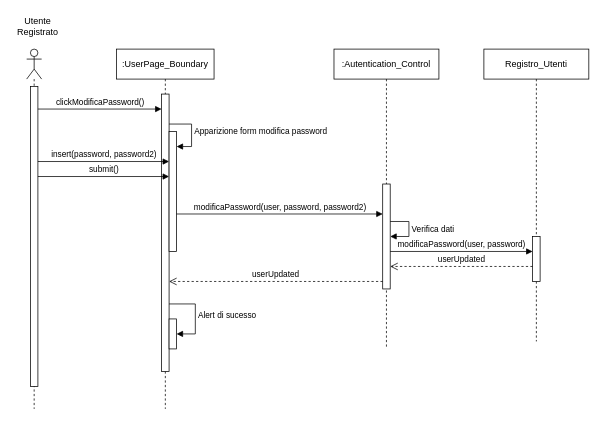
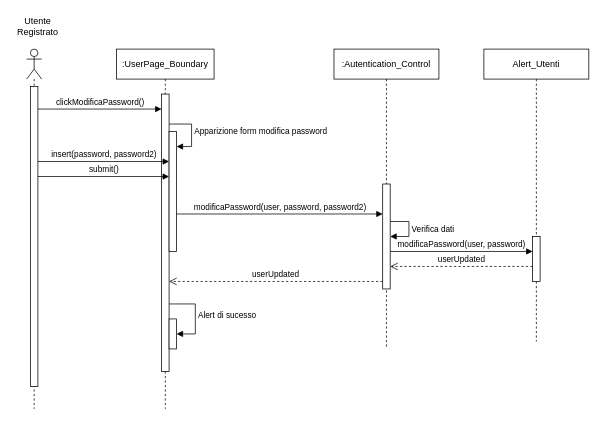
  <mxCell id="0" />
  <mxCell id="1" parent="0" />
  <mxCell id="2" value="" style="shape=umlLifeline;perimeter=lifelinePerimeter;whiteSpace=wrap;html=1;container=1;dropTarget=0;collapsible=0;recursiveResize=0;outlineConnect=0;portConstraint=eastwest;newEdgeStyle={&quot;curved&quot;:0,&quot;rounded&quot;:0};participant=umlActor;" parent="1" vertex="1"><mxGeometry x="35" y="65" width="20" height="480" as="geometry" /></mxCell>
  <mxCell id="3" value="" style="html=1;points=[[0,0,0,0,5],[0,1,0,0,-5],[1,0,0,0,5],[1,1,0,0,-5]];perimeter=orthogonalPerimeter;outlineConnect=0;targetShapes=umlLifeline;portConstraint=eastwest;newEdgeStyle={&quot;curved&quot;:0,&quot;rounded&quot;:0};" parent="2" vertex="1"><mxGeometry x="5" y="50" width="10" height="400" as="geometry" /></mxCell>
  <mxCell id="4" value=":UserPage_Boundary" style="shape=umlLifeline;perimeter=lifelinePerimeter;whiteSpace=wrap;html=1;container=1;dropTarget=0;collapsible=0;recursiveResize=0;outlineConnect=0;portConstraint=eastwest;newEdgeStyle={&quot;curved&quot;:0,&quot;rounded&quot;:0};" parent="1" vertex="1"><mxGeometry x="155" y="65" width="130" height="480" as="geometry" /></mxCell>
  <mxCell id="5" value="" style="html=1;points=[[0,0,0,0,5],[0,1,0,0,-5],[1,0,0,0,5],[1,1,0,0,-5]];perimeter=orthogonalPerimeter;outlineConnect=0;targetShapes=umlLifeline;portConstraint=eastwest;newEdgeStyle={&quot;curved&quot;:0,&quot;rounded&quot;:0};" parent="4" vertex="1"><mxGeometry x="60" y="60" width="10" height="370" as="geometry" /></mxCell>
  <mxCell id="6" value="" style="html=1;points=[[0,0,0,0,5],[0,1,0,0,-5],[1,0,0,0,5],[1,1,0,0,-5]];perimeter=orthogonalPerimeter;outlineConnect=0;targetShapes=umlLifeline;portConstraint=eastwest;newEdgeStyle={&quot;curved&quot;:0,&quot;rounded&quot;:0};" parent="4" vertex="1"><mxGeometry x="70" y="110" width="10" height="160" as="geometry" /></mxCell>
  <mxCell id="7" value="Apparizione form modifica password" style="html=1;align=left;spacingLeft=2;endArrow=block;rounded=0;edgeStyle=orthogonalEdgeStyle;curved=0;rounded=0;" parent="4" source="5" target="6" edge="1"><mxGeometry relative="1" as="geometry"><mxPoint x="210" y="130" as="sourcePoint" /><Array as="points"><mxPoint x="100" y="100" /><mxPoint x="100" y="130" /></Array></mxGeometry></mxCell>
  <mxCell id="8" value="" style="html=1;points=[[0,0,0,0,5],[0,1,0,0,-5],[1,0,0,0,5],[1,1,0,0,-5]];perimeter=orthogonalPerimeter;outlineConnect=0;targetShapes=umlLifeline;portConstraint=eastwest;newEdgeStyle={&quot;curved&quot;:0,&quot;rounded&quot;:0};" parent="4" vertex="1"><mxGeometry x="70" y="360" width="10" height="40" as="geometry" /></mxCell>
  <mxCell id="9" value="Alert di sucesso" style="html=1;align=left;spacingLeft=2;endArrow=block;rounded=0;edgeStyle=orthogonalEdgeStyle;curved=0;rounded=0;" parent="4" source="5" target="8" edge="1"><mxGeometry relative="1" as="geometry"><mxPoint x="75" y="340" as="sourcePoint" /><Array as="points"><mxPoint x="105" y="340" /><mxPoint x="105" y="380" /></Array></mxGeometry></mxCell>
  <mxCell id="10" value="Utente Registrato" style="text;html=1;align=center;verticalAlign=middle;whiteSpace=wrap;rounded=0;" parent="1" vertex="1"><mxGeometry x="20" y="20" width="60" height="30" as="geometry" /></mxCell>
  <mxCell id="11" value="clickModificaPassword()" style="html=1;verticalAlign=bottom;endArrow=block;curved=0;rounded=0;" parent="1" target="5" edge="1"><mxGeometry width="80" relative="1" as="geometry"><mxPoint x="50" y="145" as="sourcePoint" /><mxPoint x="155" y="145" as="targetPoint" /></mxGeometry></mxCell>
  <mxCell id="12" value="insert(password, password2)" style="html=1;verticalAlign=bottom;endArrow=block;curved=0;rounded=0;" parent="1" edge="1"><mxGeometry width="80" relative="1" as="geometry"><mxPoint x="50" y="215" as="sourcePoint" /><mxPoint x="225" y="215" as="targetPoint" /></mxGeometry></mxCell>
  <mxCell id="13" value="submit()" style="html=1;verticalAlign=bottom;endArrow=block;curved=0;rounded=0;" parent="1" edge="1"><mxGeometry width="80" relative="1" as="geometry"><mxPoint x="50" y="235" as="sourcePoint" /><mxPoint x="225" y="235" as="targetPoint" /></mxGeometry></mxCell>
  <mxCell id="14" value=":Autentication_Control" style="shape=umlLifeline;perimeter=lifelinePerimeter;whiteSpace=wrap;html=1;container=1;dropTarget=0;collapsible=0;recursiveResize=0;outlineConnect=0;portConstraint=eastwest;newEdgeStyle={&quot;curved&quot;:0,&quot;rounded&quot;:0};" parent="1" vertex="1"><mxGeometry x="445" y="65" width="140" height="400" as="geometry" /></mxCell>
  <mxCell id="15" value="" style="html=1;points=[[0,0,0,0,5],[0,1,0,0,-5],[1,0,0,0,5],[1,1,0,0,-5]];perimeter=orthogonalPerimeter;outlineConnect=0;targetShapes=umlLifeline;portConstraint=eastwest;newEdgeStyle={&quot;curved&quot;:0,&quot;rounded&quot;:0};" parent="14" vertex="1"><mxGeometry x="65" y="180" width="10" height="140" as="geometry" /></mxCell>
  <mxCell id="16" value="Verifica dati" style="html=1;align=left;spacingLeft=2;endArrow=block;rounded=0;edgeStyle=orthogonalEdgeStyle;curved=0;rounded=0;" parent="14" source="15" target="15" edge="1"><mxGeometry relative="1" as="geometry"><mxPoint x="80" y="229.98" as="sourcePoint" /><Array as="points"><mxPoint x="100" y="230" /><mxPoint x="100" y="250" /></Array><mxPoint x="80" y="249.98" as="targetPoint" /></mxGeometry></mxCell>
  <mxCell id="17" value="modificaPassword(user, password, password2)" style="html=1;verticalAlign=bottom;endArrow=block;curved=0;rounded=0;" parent="1" edge="1"><mxGeometry width="80" relative="1" as="geometry"><mxPoint x="235" y="285" as="sourcePoint" /><mxPoint x="510" y="285" as="targetPoint" /></mxGeometry></mxCell>
- <mxCell id="18" value="Registro_Utenti" style="shape=umlLifeline;perimeter=lifelinePerimeter;whiteSpace=wrap;html=1;container=1;dropTarget=0;collapsible=0;recursiveResize=0;outlineConnect=0;portConstraint=eastwest;newEdgeStyle={&quot;curved&quot;:0,&quot;rounded&quot;:0};" parent="1" vertex="1"><mxGeometry x="645" y="65" width="140" height="390" as="geometry" /></mxCell>
+ <mxCell id="18" value="Alert_Utenti" style="shape=umlLifeline;perimeter=lifelinePerimeter;whiteSpace=wrap;html=1;container=1;dropTarget=0;collapsible=0;recursiveResize=0;outlineConnect=0;portConstraint=eastwest;newEdgeStyle={&quot;curved&quot;:0,&quot;rounded&quot;:0};" parent="1" vertex="1"><mxGeometry x="645" y="65" width="140" height="390" as="geometry" /></mxCell>
  <mxCell id="19" value="" style="html=1;points=[[0,0,0,0,5],[0,1,0,0,-5],[1,0,0,0,5],[1,1,0,0,-5]];perimeter=orthogonalPerimeter;outlineConnect=0;targetShapes=umlLifeline;portConstraint=eastwest;newEdgeStyle={&quot;curved&quot;:0,&quot;rounded&quot;:0};" parent="18" vertex="1"><mxGeometry x="65" y="250" width="10" height="60" as="geometry" /></mxCell>
  <mxCell id="20" value="modificaPassword(user, password)" style="html=1;verticalAlign=bottom;endArrow=block;curved=0;rounded=0;" parent="1" edge="1" target="19"><mxGeometry width="80" relative="1" as="geometry"><mxPoint x="520" y="335" as="sourcePoint" /><mxPoint x="700" y="335" as="targetPoint" /></mxGeometry></mxCell>
  <mxCell id="21" value="userUpdated" style="html=1;verticalAlign=bottom;endArrow=open;dashed=1;endSize=8;curved=0;rounded=0;" parent="1" edge="1" source="19"><mxGeometry relative="1" as="geometry"><mxPoint x="700" y="355" as="sourcePoint" /><mxPoint x="520" y="355" as="targetPoint" /></mxGeometry></mxCell>
  <mxCell id="22" value="userUpdated" style="html=1;verticalAlign=bottom;endArrow=open;dashed=1;endSize=8;curved=0;rounded=0;" parent="1" edge="1"><mxGeometry relative="1" as="geometry"><mxPoint x="510" y="375" as="sourcePoint" /><mxPoint x="225" y="375" as="targetPoint" /></mxGeometry></mxCell>
